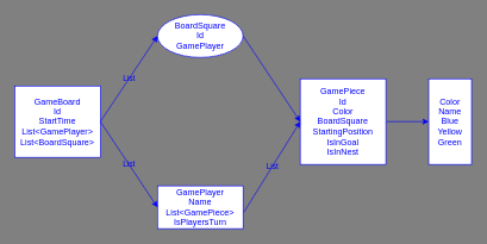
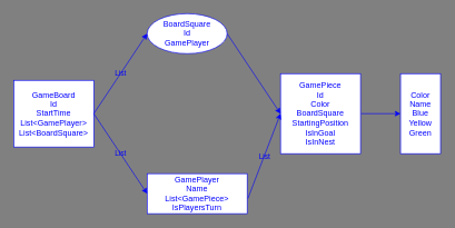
  <mxCell id="0" />
  <mxCell id="1" parent="0" />
  <mxCell id="2" value="GameBoard&lt;br&gt;Id&lt;br&gt;StartTime&lt;br&gt;List&amp;lt;GamePlayer&amp;gt;&lt;br&gt;List&amp;lt;BoardSquare&amp;gt;" style="rounded=0;whiteSpace=wrap;html=1;direction=south;strokeColor=#0000FF;fontColor=#0000FF;labelBackgroundColor=none;fillColor=#FFFFFF;" parent="1" vertex="1"><mxGeometry x="20" y="120" width="120" height="100" as="geometry" /></mxCell>
  <mxCell id="3" value="BoardSquare&lt;br&gt;Id&lt;br&gt;GamePlayer" style="ellipse;whiteSpace=wrap;html=1;strokeColor=#0000FF;fontColor=#0000FF;labelBackgroundColor=none;fillColor=#FFFFFF;" parent="1" vertex="1"><mxGeometry x="220" y="20" width="120" height="60" as="geometry" /></mxCell>
- <mxCell id="4" value="GamePlayer&lt;br&gt;Name&lt;br&gt;List&amp;lt;GamePiece&amp;gt;&lt;br&gt;IsPlayersTurn" style="rounded=0;whiteSpace=wrap;html=1;strokeColor=#0000FF;fontColor=#0000FF;labelBackgroundColor=none;fillColor=#FFFFFF;" parent="1" vertex="1"><mxGeometry x="220" y="260" width="120" height="60" as="geometry" /></mxCell>
+ <mxCell id="4" value="GamePlayer&lt;br&gt;Name&lt;br&gt;List&amp;lt;GamePiece&amp;gt;&lt;br&gt;IsPlayersTurn" style="rounded=0;whiteSpace=wrap;html=1;strokeColor=#0000FF;fontColor=#0000FF;labelBackgroundColor=none;fillColor=#FFFFFF;" parent="1" vertex="1"><mxGeometry x="220" y="260" width="150" height="60" as="geometry" /></mxCell>
  <mxCell id="5" value="GamePiece&lt;br&gt;Id&lt;br&gt;Color&lt;br&gt;BoardSquare&lt;br&gt;StartingPosition&lt;br&gt;IsInGoal&lt;br&gt;IsInNest" style="rounded=0;whiteSpace=wrap;html=1;strokeColor=#0000FF;fontColor=#0000FF;labelBackgroundColor=none;fillColor=#FFFFFF;" parent="1" vertex="1"><mxGeometry x="420" y="110" width="120" height="120" as="geometry" /></mxCell>
  <mxCell id="6" value="Color&lt;br&gt;Name&lt;br&gt;Blue&lt;br&gt;Yellow&lt;br&gt;Green" style="rounded=0;whiteSpace=wrap;html=1;direction=south;strokeColor=#0000FF;fontColor=#0000FF;labelBackgroundColor=none;fillColor=#FFFFFF;" parent="1" vertex="1"><mxGeometry x="600" y="110" width="60" height="120" as="geometry" /></mxCell>
  <mxCell id="7" value="List" style="endArrow=classic;html=1;entryX=0;entryY=0.5;entryDx=0;entryDy=0;exitX=0.5;exitY=0;exitDx=0;exitDy=0;strokeColor=#0000FF;fontColor=#0000FF;labelBackgroundColor=none;" parent="1" source="2" target="3" edge="1"><mxGeometry width="50" height="50" relative="1" as="geometry"><mxPoint x="180" y="159" as="sourcePoint" /><mxPoint x="210" y="100" as="targetPoint" /></mxGeometry></mxCell>
  <mxCell id="8" value="List" style="endArrow=classic;html=1;entryX=0;entryY=0.5;entryDx=0;entryDy=0;exitX=0.5;exitY=0;exitDx=0;exitDy=0;strokeColor=#0000FF;fontColor=#0000FF;labelBackgroundColor=none;" parent="1" source="2" target="4" edge="1"><mxGeometry width="50" height="50" relative="1" as="geometry"><mxPoint x="180" y="178" as="sourcePoint" /><mxPoint x="230" y="60" as="targetPoint" /></mxGeometry></mxCell>
  <mxCell id="9" value="List" style="endArrow=classic;html=1;exitX=1.008;exitY=0.617;exitDx=0;exitDy=0;exitPerimeter=0;entryX=0;entryY=0.5;entryDx=0;entryDy=0;strokeColor=#0000FF;fontColor=#0000FF;labelBackgroundColor=none;" parent="1" source="4" target="5" edge="1"><mxGeometry width="50" height="50" relative="1" as="geometry"><mxPoint x="400" y="344.5" as="sourcePoint" /><mxPoint x="479.04" y="235.5" as="targetPoint" /></mxGeometry></mxCell>
  <mxCell id="10" value="" style="endArrow=classic;html=1;exitX=1;exitY=0.5;exitDx=0;exitDy=0;entryX=0;entryY=0.5;entryDx=0;entryDy=0;strokeColor=#0000FF;" parent="1" source="3" target="5" edge="1"><mxGeometry width="50" height="50" relative="1" as="geometry"><mxPoint x="380" y="100" as="sourcePoint" /><mxPoint x="330" y="170" as="targetPoint" /></mxGeometry></mxCell>
  <mxCell id="11" value="" style="endArrow=classic;html=1;entryX=0.5;entryY=1;entryDx=0;entryDy=0;strokeColor=#0000FF;" parent="1" target="6" edge="1"><mxGeometry width="50" height="50" relative="1" as="geometry"><mxPoint x="541" y="170" as="sourcePoint" /><mxPoint x="590" y="50" as="targetPoint" /></mxGeometry></mxCell>
